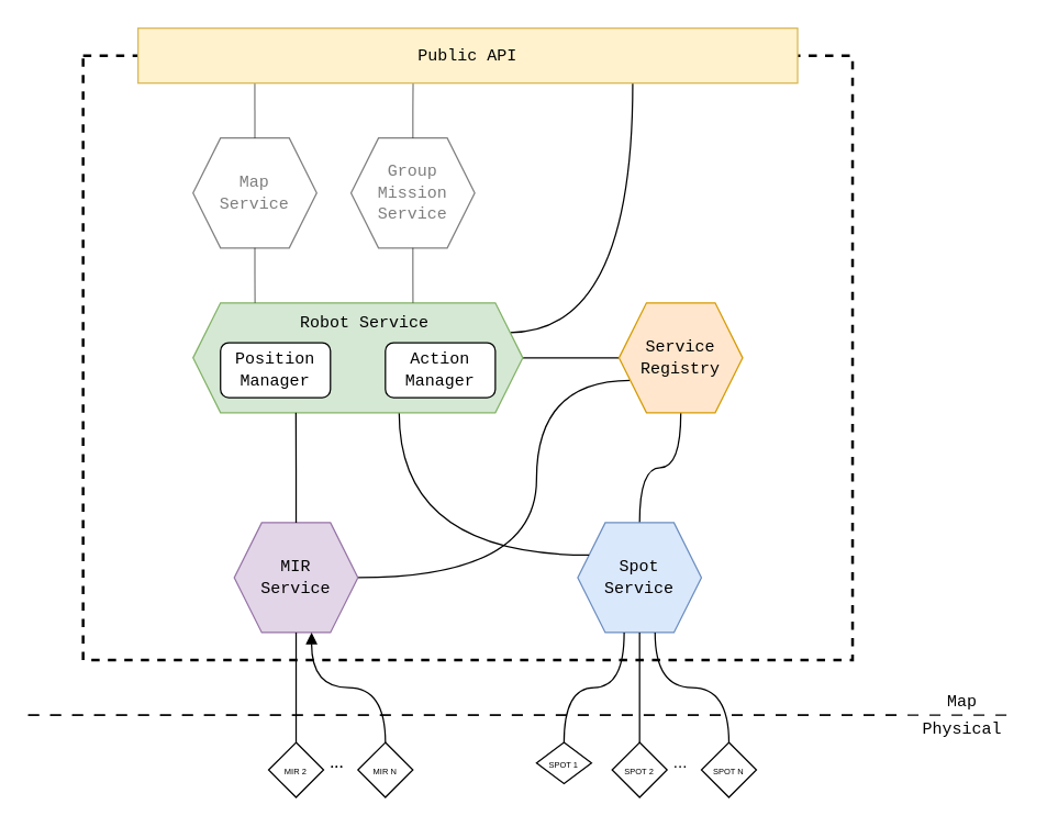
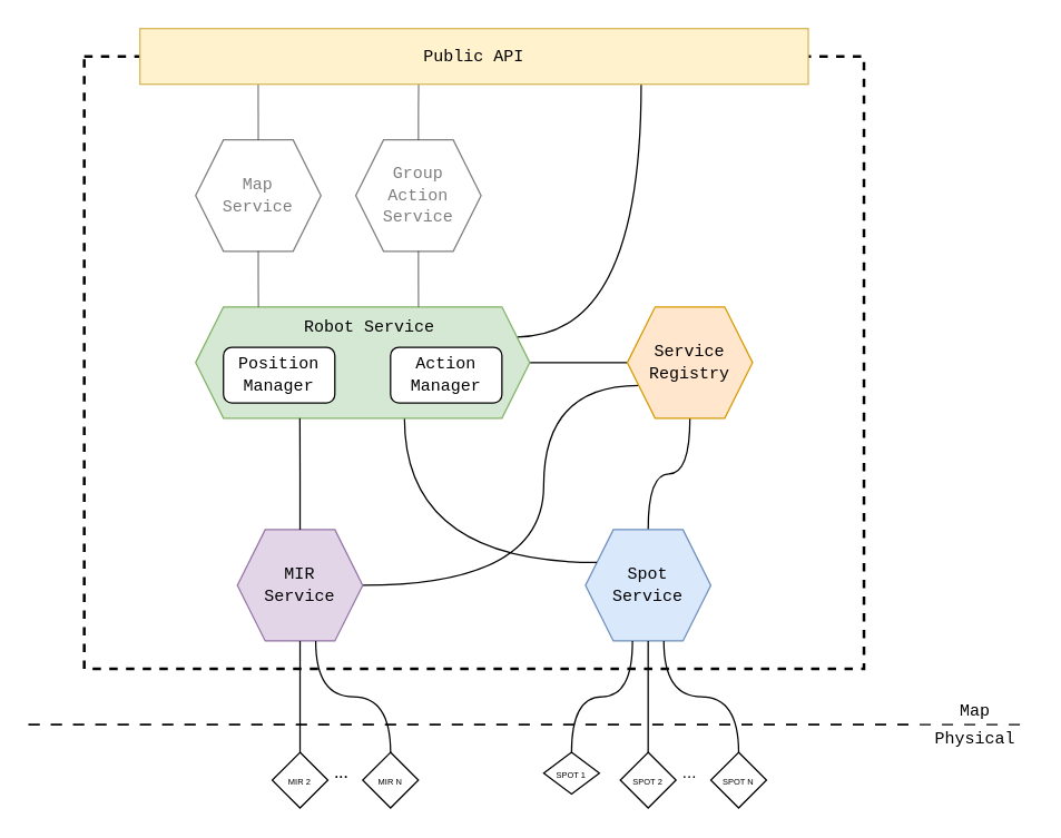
  <mxCell id="0" />
  <mxCell id="1" parent="0" />
  <mxCell id="2" value="" style="rounded=0;whiteSpace=wrap;html=1;fillColor=none;dashed=1;strokeWidth=2;" vertex="1" parent="1"><mxGeometry x="60" y="40" width="560" height="440" as="geometry" /></mxCell>
  <mxCell id="3" style="edgeStyle=orthogonalEdgeStyle;rounded=0;orthogonalLoop=1;jettySize=auto;html=1;exitX=1;exitY=0.5;exitDx=0;exitDy=0;entryX=0;entryY=0.75;entryDx=0;entryDy=0;curved=1;endArrow=none;startFill=0;" edge="1" parent="1" source="4" target="8"><mxGeometry relative="1" as="geometry"><Array as="points"><mxPoint x="390" y="420" /><mxPoint x="390" y="276" /></Array></mxGeometry></mxCell>
  <mxCell id="4" value="&lt;font face=&quot;Courier New&quot;&gt;MIR&lt;br&gt;Service&lt;/font&gt;" style="shape=hexagon;perimeter=hexagonPerimeter2;whiteSpace=wrap;html=1;fixedSize=1;fillColor=#e1d5e7;strokeColor=#9673a6;" vertex="1" parent="1"><mxGeometry x="170" y="380" width="90" height="80" as="geometry" /></mxCell>
  <mxCell id="5" style="edgeStyle=orthogonalEdgeStyle;rounded=0;orthogonalLoop=1;jettySize=auto;html=1;exitX=0.5;exitY=0;exitDx=0;exitDy=0;entryX=0.5;entryY=1;entryDx=0;entryDy=0;curved=1;endArrow=none;startFill=0;" edge="1" parent="1" source="6" target="8"><mxGeometry relative="1" as="geometry" /></mxCell>
  <mxCell id="6" value="&lt;font face=&quot;Courier New&quot;&gt;Spot&lt;br&gt;Service&lt;/font&gt;" style="shape=hexagon;perimeter=hexagonPerimeter2;whiteSpace=wrap;html=1;fixedSize=1;fillColor=#dae8fc;strokeColor=#6c8ebf;" vertex="1" parent="1"><mxGeometry x="420" y="380" width="90" height="80" as="geometry" /></mxCell>
  <mxCell id="7" style="edgeStyle=orthogonalEdgeStyle;rounded=0;orthogonalLoop=1;jettySize=auto;html=1;exitX=0;exitY=0.5;exitDx=0;exitDy=0;entryX=1;entryY=0.5;entryDx=0;entryDy=0;endArrow=none;startFill=0;" edge="1" parent="1" source="8" target="11"><mxGeometry relative="1" as="geometry" /></mxCell>
  <mxCell id="8" value="&lt;font face=&quot;Courier New&quot;&gt;Service&lt;br&gt;Registry&lt;/font&gt;" style="shape=hexagon;perimeter=hexagonPerimeter2;whiteSpace=wrap;html=1;fixedSize=1;fillColor=#ffe6cc;strokeColor=#d79b00;" vertex="1" parent="1"><mxGeometry x="450" y="220" width="90" height="80" as="geometry" /></mxCell>
  <mxCell id="9" style="edgeStyle=orthogonalEdgeStyle;rounded=0;orthogonalLoop=1;jettySize=auto;html=1;exitX=0.625;exitY=1;exitDx=0;exitDy=0;entryX=0;entryY=0.25;entryDx=0;entryDy=0;curved=1;endArrow=none;startFill=0;" edge="1" parent="1" source="11" target="6"><mxGeometry relative="1" as="geometry"><Array as="points"><mxPoint x="290" y="404" /></Array></mxGeometry></mxCell>
  <mxCell id="10" style="edgeStyle=orthogonalEdgeStyle;rounded=0;orthogonalLoop=1;jettySize=auto;html=1;exitX=1;exitY=0.25;exitDx=0;exitDy=0;entryX=0.75;entryY=1;entryDx=0;entryDy=0;curved=1;endArrow=none;startFill=0;" edge="1" parent="1" source="11" target="35"><mxGeometry relative="1" as="geometry"><Array as="points"><mxPoint x="460" y="242" /></Array></mxGeometry></mxCell>
  <mxCell id="11" value="" style="shape=hexagon;perimeter=hexagonPerimeter2;whiteSpace=wrap;html=1;fixedSize=1;fillColor=#d5e8d4;strokeColor=#82b366;" vertex="1" parent="1"><mxGeometry x="140" y="220" width="240" height="80" as="geometry" /></mxCell>
  <mxCell id="12" value="&lt;font face=&quot;Courier New&quot;&gt;Position&lt;br&gt;Manager&lt;/font&gt;" style="rounded=1;whiteSpace=wrap;html=1;" vertex="1" parent="1"><mxGeometry x="160" y="249" width="80" height="40" as="geometry" /></mxCell>
  <mxCell id="13" value="&lt;font face=&quot;Courier New&quot;&gt;Action&lt;br&gt;Manager&lt;/font&gt;" style="rounded=1;whiteSpace=wrap;html=1;" vertex="1" parent="1"><mxGeometry x="280" y="249" width="80" height="40" as="geometry" /></mxCell>
  <mxCell id="14" value="&lt;font face=&quot;Courier New&quot;&gt;Map&lt;br&gt;Service&lt;/font&gt;" style="shape=hexagon;perimeter=hexagonPerimeter2;whiteSpace=wrap;html=1;fixedSize=1;opacity=50;textOpacity=50;" vertex="1" parent="1"><mxGeometry x="140" y="100" width="90" height="80" as="geometry" /></mxCell>
- <mxCell id="15" value="&lt;font face=&quot;Courier New&quot;&gt;Group&lt;br&gt;Mission&lt;br&gt;Service&lt;/font&gt;" style="shape=hexagon;perimeter=hexagonPerimeter2;whiteSpace=wrap;html=1;fixedSize=1;opacity=50;textOpacity=50;" vertex="1" parent="1"><mxGeometry x="255" y="100" width="90" height="80" as="geometry" /></mxCell>
+ <mxCell id="15" value="&lt;font face=&quot;Courier New&quot;&gt;Group&lt;br&gt;Action&lt;br&gt;Service&lt;/font&gt;" style="shape=hexagon;perimeter=hexagonPerimeter2;whiteSpace=wrap;html=1;fixedSize=1;opacity=50;textOpacity=50;" vertex="1" parent="1"><mxGeometry x="255" y="100" width="90" height="80" as="geometry" /></mxCell>
  <mxCell id="16" value="&lt;font face=&quot;Courier New&quot;&gt;Robot Service&lt;/font&gt;" style="text;html=1;align=center;verticalAlign=middle;whiteSpace=wrap;rounded=0;" vertex="1" parent="1"><mxGeometry x="215" y="224" width="100" height="20" as="geometry" /></mxCell>
  <mxCell id="17" style="edgeStyle=orthogonalEdgeStyle;rounded=0;orthogonalLoop=1;jettySize=auto;html=1;exitX=0.5;exitY=0;exitDx=0;exitDy=0;entryX=0.5;entryY=1;entryDx=0;entryDy=0;curved=1;endArrow=none;startFill=0;" edge="1" parent="1" source="18" target="4"><mxGeometry relative="1" as="geometry" /></mxCell>
  <mxCell id="18" value="&lt;font style=&quot;font-size: 6px;&quot;&gt;MIR 2&lt;/font&gt;" style="rhombus;whiteSpace=wrap;html=1;" vertex="1" parent="1"><mxGeometry x="195" y="540" width="40" height="40" as="geometry" /></mxCell>
- <mxCell id="19" style="edgeStyle=orthogonalEdgeStyle;rounded=0;orthogonalLoop=1;jettySize=auto;html=1;exitX=0.5;exitY=0;exitDx=0;exitDy=0;entryX=0.625;entryY=1;entryDx=0;entryDy=0;curved=1;endArrow=block;startFill=0;" edge="1" parent="1" source="20" target="4"><mxGeometry relative="1" as="geometry" /></mxCell>
+ <mxCell id="19" style="edgeStyle=orthogonalEdgeStyle;rounded=0;orthogonalLoop=1;jettySize=auto;html=1;exitX=0.5;exitY=0;exitDx=0;exitDy=0;entryX=0.625;entryY=1;entryDx=0;entryDy=0;curved=1;endArrow=none;startFill=0;" edge="1" parent="1" source="20" target="4"><mxGeometry relative="1" as="geometry" /></mxCell>
  <mxCell id="20" value="&lt;font style=&quot;font-size: 6px;&quot;&gt;MIR N&lt;/font&gt;" style="rhombus;whiteSpace=wrap;html=1;" vertex="1" parent="1"><mxGeometry x="260" y="540" width="40" height="40" as="geometry" /></mxCell>
  <mxCell id="21" style="edgeStyle=orthogonalEdgeStyle;rounded=0;orthogonalLoop=1;jettySize=auto;html=1;exitX=0.5;exitY=0;exitDx=0;exitDy=0;entryX=0.375;entryY=1;entryDx=0;entryDy=0;curved=1;endArrow=none;startFill=0;" edge="1" parent="1" source="22" target="6"><mxGeometry relative="1" as="geometry" /></mxCell>
  <mxCell id="22" value="&lt;font style=&quot;font-size: 6px;&quot;&gt;SPOT 1&lt;/font&gt;" style="rhombus;whiteSpace=wrap;html=1;" vertex="1" parent="1"><mxGeometry x="390" y="540" width="40" height="30" as="geometry" /></mxCell>
  <mxCell id="23" style="edgeStyle=orthogonalEdgeStyle;rounded=0;orthogonalLoop=1;jettySize=auto;html=1;exitX=0.5;exitY=0;exitDx=0;exitDy=0;entryX=0.5;entryY=1;entryDx=0;entryDy=0;curved=1;endArrow=none;startFill=0;" edge="1" parent="1" source="24" target="6"><mxGeometry relative="1" as="geometry" /></mxCell>
  <mxCell id="24" value="&lt;font style=&quot;font-size: 6px;&quot;&gt;SPOT 2&lt;/font&gt;" style="rhombus;whiteSpace=wrap;html=1;" vertex="1" parent="1"><mxGeometry x="445" y="540" width="40" height="40" as="geometry" /></mxCell>
  <mxCell id="25" style="edgeStyle=orthogonalEdgeStyle;rounded=0;orthogonalLoop=1;jettySize=auto;html=1;exitX=0.5;exitY=0;exitDx=0;exitDy=0;entryX=0.625;entryY=1;entryDx=0;entryDy=0;curved=1;endArrow=none;startFill=0;" edge="1" parent="1" source="26" target="6"><mxGeometry relative="1" as="geometry" /></mxCell>
  <mxCell id="26" value="&lt;font style=&quot;font-size: 6px;&quot;&gt;SPOT N&lt;/font&gt;" style="rhombus;whiteSpace=wrap;html=1;" vertex="1" parent="1"><mxGeometry x="510" y="540" width="40" height="40" as="geometry" /></mxCell>
  <mxCell id="27" value="..." style="text;html=1;align=center;verticalAlign=middle;whiteSpace=wrap;rounded=0;" vertex="1" parent="1"><mxGeometry x="240" y="550" width="10" height="10" as="geometry" /></mxCell>
  <mxCell id="28" value="..." style="text;html=1;align=center;verticalAlign=middle;whiteSpace=wrap;rounded=0;" vertex="1" parent="1"><mxGeometry x="490" y="550" width="10" height="10" as="geometry" /></mxCell>
  <mxCell id="29" value="..." style="text;html=1;align=center;verticalAlign=middle;whiteSpace=wrap;rounded=0;" vertex="1" parent="1"><mxGeometry x="240" y="550" width="10" height="10" as="geometry" /></mxCell>
  <mxCell id="30" style="edgeStyle=orthogonalEdgeStyle;rounded=0;orthogonalLoop=1;jettySize=auto;html=1;exitX=0.5;exitY=1;exitDx=0;exitDy=0;entryX=0.188;entryY=0;entryDx=0;entryDy=0;entryPerimeter=0;endArrow=none;startFill=0;opacity=50;" edge="1" parent="1" source="14" target="11"><mxGeometry relative="1" as="geometry" /></mxCell>
  <mxCell id="31" style="edgeStyle=orthogonalEdgeStyle;rounded=0;orthogonalLoop=1;jettySize=auto;html=1;exitX=0.5;exitY=1;exitDx=0;exitDy=0;entryX=0.667;entryY=0;entryDx=0;entryDy=0;entryPerimeter=0;endArrow=none;startFill=0;opacity=50;" edge="1" parent="1" source="15" target="11"><mxGeometry relative="1" as="geometry" /></mxCell>
  <mxCell id="32" style="edgeStyle=orthogonalEdgeStyle;rounded=0;orthogonalLoop=1;jettySize=auto;html=1;exitX=0.5;exitY=0;exitDx=0;exitDy=0;entryX=0.417;entryY=1;entryDx=0;entryDy=0;entryPerimeter=0;endArrow=none;startFill=0;opacity=50;" edge="1" parent="1" source="15" target="35"><mxGeometry relative="1" as="geometry" /></mxCell>
  <mxCell id="33" style="edgeStyle=orthogonalEdgeStyle;rounded=0;orthogonalLoop=1;jettySize=auto;html=1;exitX=0.5;exitY=0;exitDx=0;exitDy=0;entryX=0.177;entryY=1;entryDx=0;entryDy=0;entryPerimeter=0;endArrow=none;startFill=0;opacity=50;" edge="1" parent="1" source="14" target="35"><mxGeometry relative="1" as="geometry" /></mxCell>
  <mxCell id="34" style="edgeStyle=orthogonalEdgeStyle;rounded=0;orthogonalLoop=1;jettySize=auto;html=1;exitX=0.5;exitY=0;exitDx=0;exitDy=0;entryX=0.312;entryY=1;entryDx=0;entryDy=0;entryPerimeter=0;endArrow=none;startFill=0;" edge="1" parent="1" source="4" target="11"><mxGeometry relative="1" as="geometry" /></mxCell>
  <mxCell id="35" value="&lt;font face=&quot;Courier New&quot;&gt;Public API&lt;/font&gt;" style="rounded=0;whiteSpace=wrap;html=1;fillColor=#fff2cc;strokeColor=#d6b656;" vertex="1" parent="1"><mxGeometry x="100" y="20" width="480" height="40" as="geometry" /></mxCell>
  <mxCell id="36" value="" style="endArrow=none;dashed=1;html=1;rounded=0;dashPattern=8 8;strokeWidth=1;" edge="1" parent="1"><mxGeometry width="50" height="50" relative="1" as="geometry"><mxPoint y="520" as="sourcePoint" x="20" /><mxPoint x="660" y="520" as="targetPoint" /></mxGeometry></mxCell>
  <mxCell id="37" value="" style="endArrow=none;dashed=1;html=1;rounded=0;dashPattern=8 8;strokeWidth=1;" edge="1" parent="1"><mxGeometry width="50" height="50" relative="1" as="geometry"><mxPoint y="520" as="sourcePoint" x="20" /><mxPoint x="740" y="520" as="targetPoint" /></mxGeometry></mxCell>
  <mxCell id="38" value="&lt;font face=&quot;Courier New&quot;&gt;Map&lt;/font&gt;" style="text;html=1;align=center;verticalAlign=middle;whiteSpace=wrap;rounded=0;" vertex="1" parent="1"><mxGeometry x="670" y="500" width="60" height="20" as="geometry" /></mxCell>
  <mxCell id="39" value="&lt;font face=&quot;Courier New&quot;&gt;Physical&lt;/font&gt;" style="text;html=1;align=center;verticalAlign=middle;whiteSpace=wrap;rounded=0;" vertex="1" parent="1"><mxGeometry x="670" y="520" width="60" height="20" as="geometry" /></mxCell>
